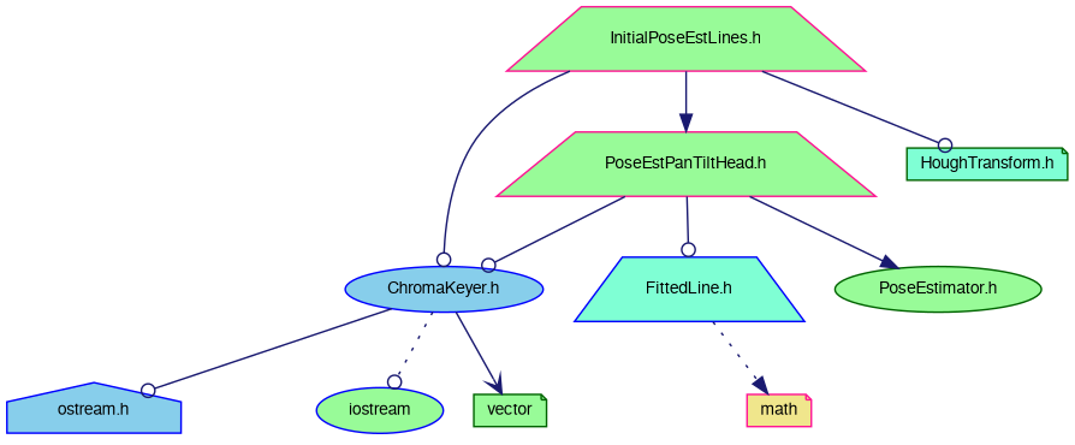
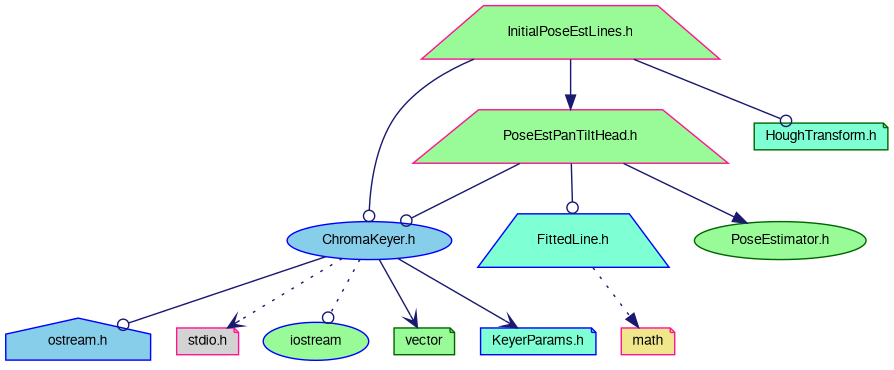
  digraph {
    node [color=blue fillcolor=palegreen fontname=FreeSans fontsize=10 shape=note style=filled]
    edge [arrowhead=odot color=midnightblue fontname=FreeSans fontsize=10 labelfontname=FreeSans labelfontsize=10 style=solid]
    n1 [color=deeppink fontcolor=black height=0.2 label="InitialPoseEstLines.h" shape=trapezium width=0.4]
    n2 [color=deeppink height=0.2 label="PoseEstPanTiltHead.h" shape=trapezium width=0.4]
    n3 [fillcolor=skyblue height=0.2 label="ChromaKeyer.h" shape=ellipse width=0.4]
    n4 [color=darkgreen fillcolor=aquamarine height=0.2 label="HoughTransform.h" width=0.4]
    n5 [fillcolor=aquamarine height=0.2 label="FittedLine.h" shape=trapezium width=0.4]
    n6 [color=darkgreen height=0.2 label="PoseEstimator.h" shape=ellipse width=0.4]
    n7 [fillcolor=skyblue height=0.2 label="ostream.h" shape=house width=0.4]
+   n8 [color=deeppink fillcolor=lightgrey height=0.2 label="stdio.h" width=0.4]
    n9 [height=0.2 label=iostream shape=ellipse width=0.4]
    n10 [color=darkgreen height=0.2 label=vector width=0.4]
+   n11 [fillcolor=aquamarine height=0.2 label="KeyerParams.h" width=0.4]
    n12 [color=deeppink fillcolor=khaki height=0.2 label=math width=0.4]
    n1 -> n2 [arrowhead=normal]
    n1 -> n3
    n1 -> n4
    n2 -> n3
    n2 -> n5
    n2 -> n6 [arrowhead=normal]
    n3 -> n7
+   n3 -> n8 [arrowhead=vee style=dotted]
    n3 -> n9 [style=dotted]
    n3 -> n10 [arrowhead=vee]
+   n3 -> n11 [arrowhead=vee]
    n5 -> n12 [arrowhead=normal style=dotted]
  }
